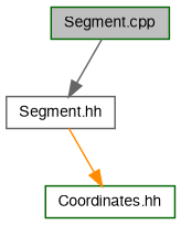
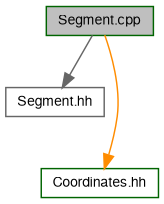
  digraph {
    node [color=darkgreen fillcolor=white fontname=FreeSans fontsize=10 shape=record style=filled]
    edge [fontname=FreeSans fontsize=10 labelfontname=FreeSans labelfontsize=10 style=solid]
    n1 [fillcolor=grey75 fontcolor=black height=0.2 label="Segment.cpp" width=0.4]
    n2 [color=gray40 height=0.2 label="Segment.hh" width=0.4]
    n3 [height=0.2 label="Coordinates.hh" width=0.4]
    n1 -> n2 [color=gray40]
-   n2 -> n3 [color=darkorange]
+   n1 -> n3 [color=darkorange]
  }
